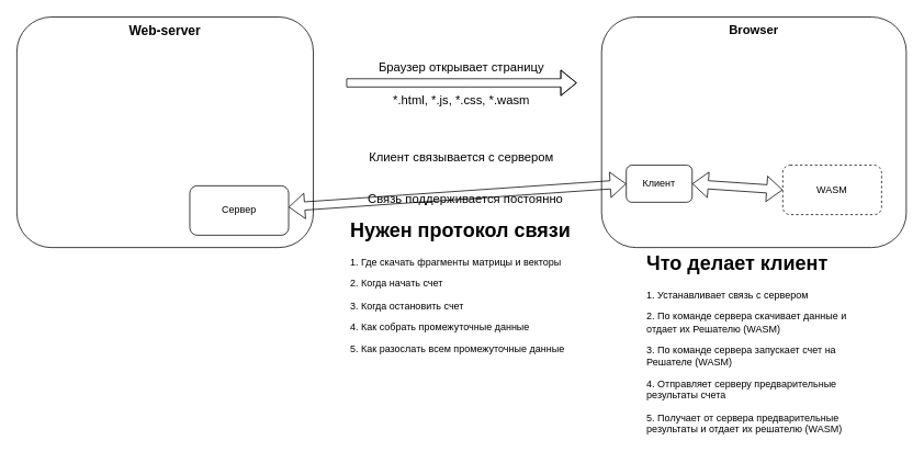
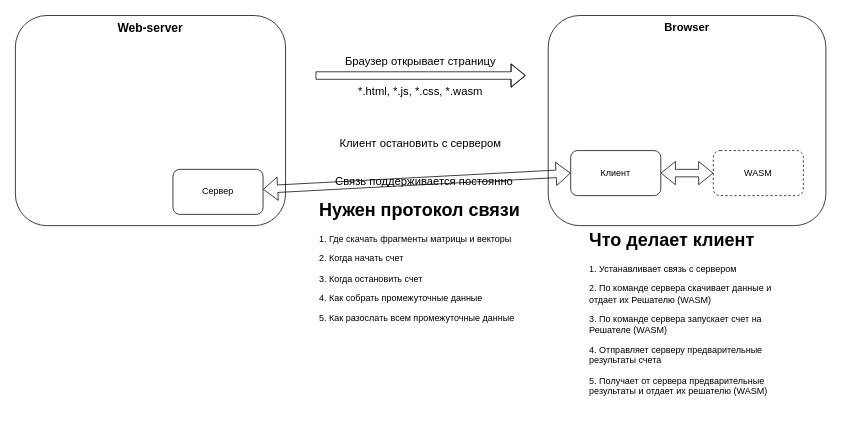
  <mxCell id="0" />
  <mxCell id="1" parent="0" />
  <mxCell id="2" value="Browser" style="rounded=1;whiteSpace=wrap;html=1;verticalAlign=top;fontStyle=1;fontSize=15;" vertex="1" parent="1"><mxGeometry x="730" y="20" width="370" height="280" as="geometry" /></mxCell>
  <mxCell id="3" value="Web-server" style="rounded=1;whiteSpace=wrap;html=1;verticalAlign=top;fontStyle=1;fontSize=16;" vertex="1" parent="1"><mxGeometry x="20" y="20" width="360" height="280" as="geometry" /></mxCell>
  <mxCell id="4" value="" style="shape=flexArrow;endArrow=classic;html=1;" edge="1" parent="1"><mxGeometry width="50" height="50" relative="1" as="geometry"><mxPoint x="420" y="100" as="sourcePoint" /><mxPoint x="700" y="100" as="targetPoint" /><Array as="points"><mxPoint x="570" y="100" /></Array></mxGeometry></mxCell>
- <mxCell id="5" value="Клиент" style="rounded=1;whiteSpace=wrap;html=1;" vertex="1" parent="1"><mxGeometry x="760" y="200" width="80" height="45" as="geometry" /></mxCell>
+ <mxCell id="5" value="Клиент" style="rounded=1;whiteSpace=wrap;html=1;" vertex="1" parent="1"><mxGeometry x="760" y="200" width="120" height="60" as="geometry" /></mxCell>
  <mxCell id="6" value="WASM" style="rounded=1;whiteSpace=wrap;html=1;dashed=1;" vertex="1" parent="1"><mxGeometry x="950" y="200" width="120" height="60" as="geometry" /></mxCell>
  <mxCell id="7" value="" style="shape=flexArrow;endArrow=classic;startArrow=classic;html=1;entryX=1;entryY=0.5;entryDx=0;entryDy=0;exitX=0;exitY=0.5;exitDx=0;exitDy=0;" edge="1" parent="1" source="6" target="5"><mxGeometry width="50" height="50" relative="1" as="geometry"><mxPoint x="785" y="170" as="sourcePoint" /><mxPoint x="835" y="120" as="targetPoint" /></mxGeometry></mxCell>
  <mxCell id="8" value="Сервер" style="rounded=1;whiteSpace=wrap;html=1;" vertex="1" parent="1"><mxGeometry x="230" y="225" width="120" height="60" as="geometry" /></mxCell>
  <mxCell id="9" value="" style="shape=flexArrow;endArrow=classic;startArrow=classic;html=1;entryX=0;entryY=0.5;entryDx=0;entryDy=0;" edge="1" parent="1" source="8" target="5"><mxGeometry width="50" height="50" relative="1" as="geometry"><mxPoint x="500" y="160" as="sourcePoint" /><mxPoint x="550" y="110" as="targetPoint" /></mxGeometry></mxCell>
  <mxCell id="10" value="&lt;h1&gt;Нужен протокол связи&lt;/h1&gt;&lt;p&gt;&lt;span&gt;1. Где скачать фрагменты матрицы и векторы&lt;/span&gt;&lt;/p&gt;&lt;p&gt;&lt;span&gt;2. Когда начать счет&lt;/span&gt;&lt;br&gt;&lt;/p&gt;&lt;p&gt;&lt;span&gt;3. Когда остановить счет&lt;/span&gt;&lt;/p&gt;&lt;p&gt;&lt;span&gt;4. Как собрать промежуточные данные&lt;/span&gt;&lt;/p&gt;&lt;p&gt;&lt;span&gt;5. Как разослать всем промежуточные данные&lt;/span&gt;&lt;/p&gt;" style="text;html=1;strokeColor=none;fillColor=none;spacing=5;spacingTop=-20;whiteSpace=wrap;overflow=hidden;rounded=0;" vertex="1" parent="1"><mxGeometry x="420" y="260" width="280" height="190" as="geometry" /></mxCell>
  <mxCell id="11" value="Браузер открывает страницу" style="text;html=1;strokeColor=none;fillColor=none;align=center;verticalAlign=middle;whiteSpace=wrap;rounded=0;fontSize=15;" vertex="1" parent="1"><mxGeometry x="420" y="70" width="280" height="20" as="geometry" /></mxCell>
- <mxCell id="12" value="Клиент связывается с сервером" style="text;html=1;strokeColor=none;fillColor=none;align=center;verticalAlign=middle;whiteSpace=wrap;rounded=0;fontSize=15;" vertex="1" parent="1"><mxGeometry x="420" y="180" width="280" height="20" as="geometry" /></mxCell>
+ <mxCell id="12" value="Клиент остановить с сервером" style="text;html=1;strokeColor=none;fillColor=none;align=center;verticalAlign=middle;whiteSpace=wrap;rounded=0;fontSize=15;" vertex="1" parent="1"><mxGeometry x="420" y="180" width="280" height="20" as="geometry" /></mxCell>
  <mxCell id="13" value="Связь поддерживается постоянно" style="text;html=1;strokeColor=none;fillColor=none;align=center;verticalAlign=middle;whiteSpace=wrap;rounded=0;fontSize=15;" vertex="1" parent="1"><mxGeometry x="425" y="230" width="280" height="20" as="geometry" /></mxCell>
  <mxCell id="14" value="*.html, *.js, *.css, *.wasm" style="text;html=1;strokeColor=none;fillColor=none;align=center;verticalAlign=middle;whiteSpace=wrap;rounded=0;fontSize=15;" vertex="1" parent="1"><mxGeometry x="420" y="110" width="280" height="20" as="geometry" /></mxCell>
  <mxCell id="15" value="&lt;h1&gt;Что делает клиент&lt;/h1&gt;&lt;p&gt;1. Устанавливает связь с сервером&lt;/p&gt;&lt;p&gt;&lt;span&gt;2. По команде сервера скачивает данные и отдает их Решателю (WASM)&lt;/span&gt;&lt;/p&gt;&lt;p&gt;&lt;span&gt;3. По команде сервера запускает счет на Решателе (WASM)&lt;/span&gt;&lt;/p&gt;&lt;p&gt;4. Отправляет серверу предварительные результаты счета&lt;/p&gt;&lt;p&gt;5. Получает от сервера предварительные результаты и отдает их решателю (WASM)&lt;/p&gt;&lt;p&gt;&lt;/p&gt;" style="text;html=1;strokeColor=none;fillColor=none;spacing=5;spacingTop=-20;whiteSpace=wrap;overflow=hidden;rounded=0;" vertex="1" parent="1"><mxGeometry x="780" y="300" width="280" height="240" as="geometry" /></mxCell>
